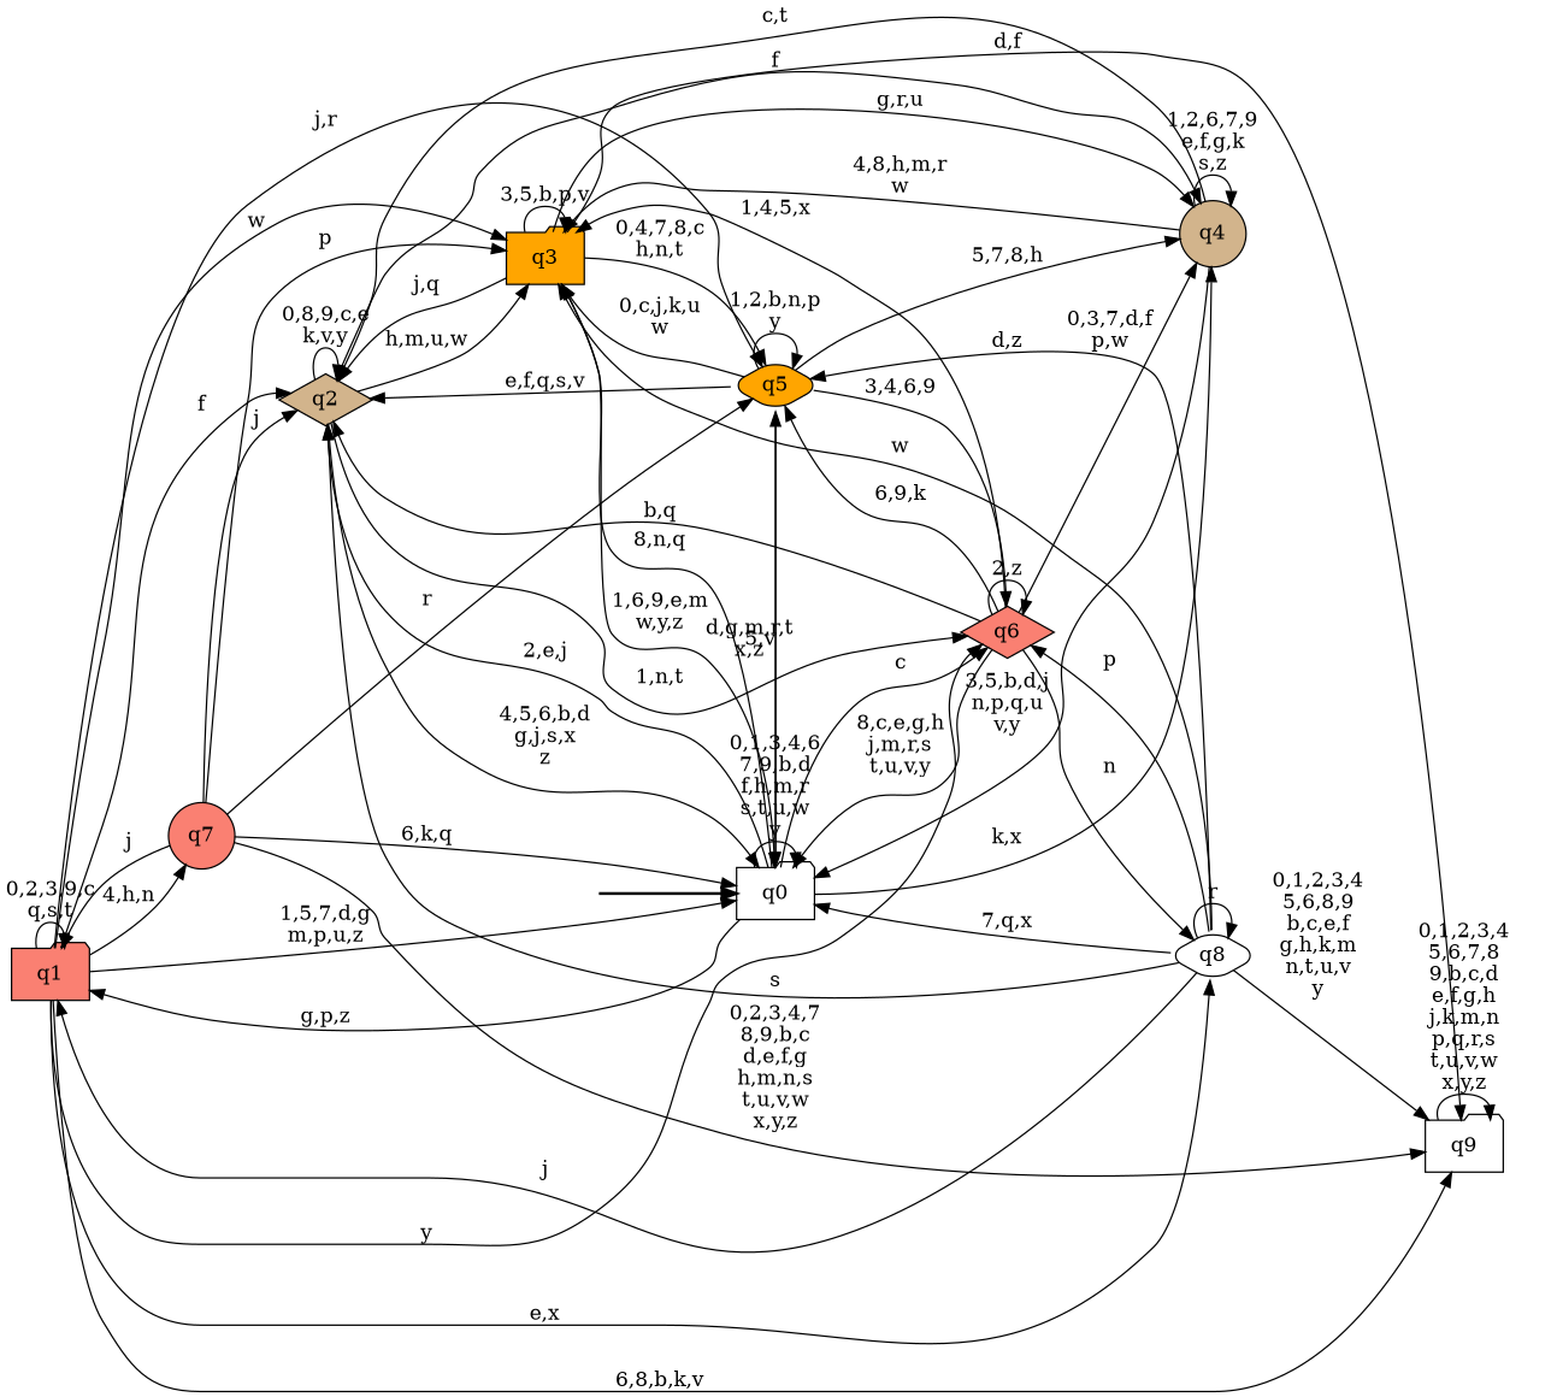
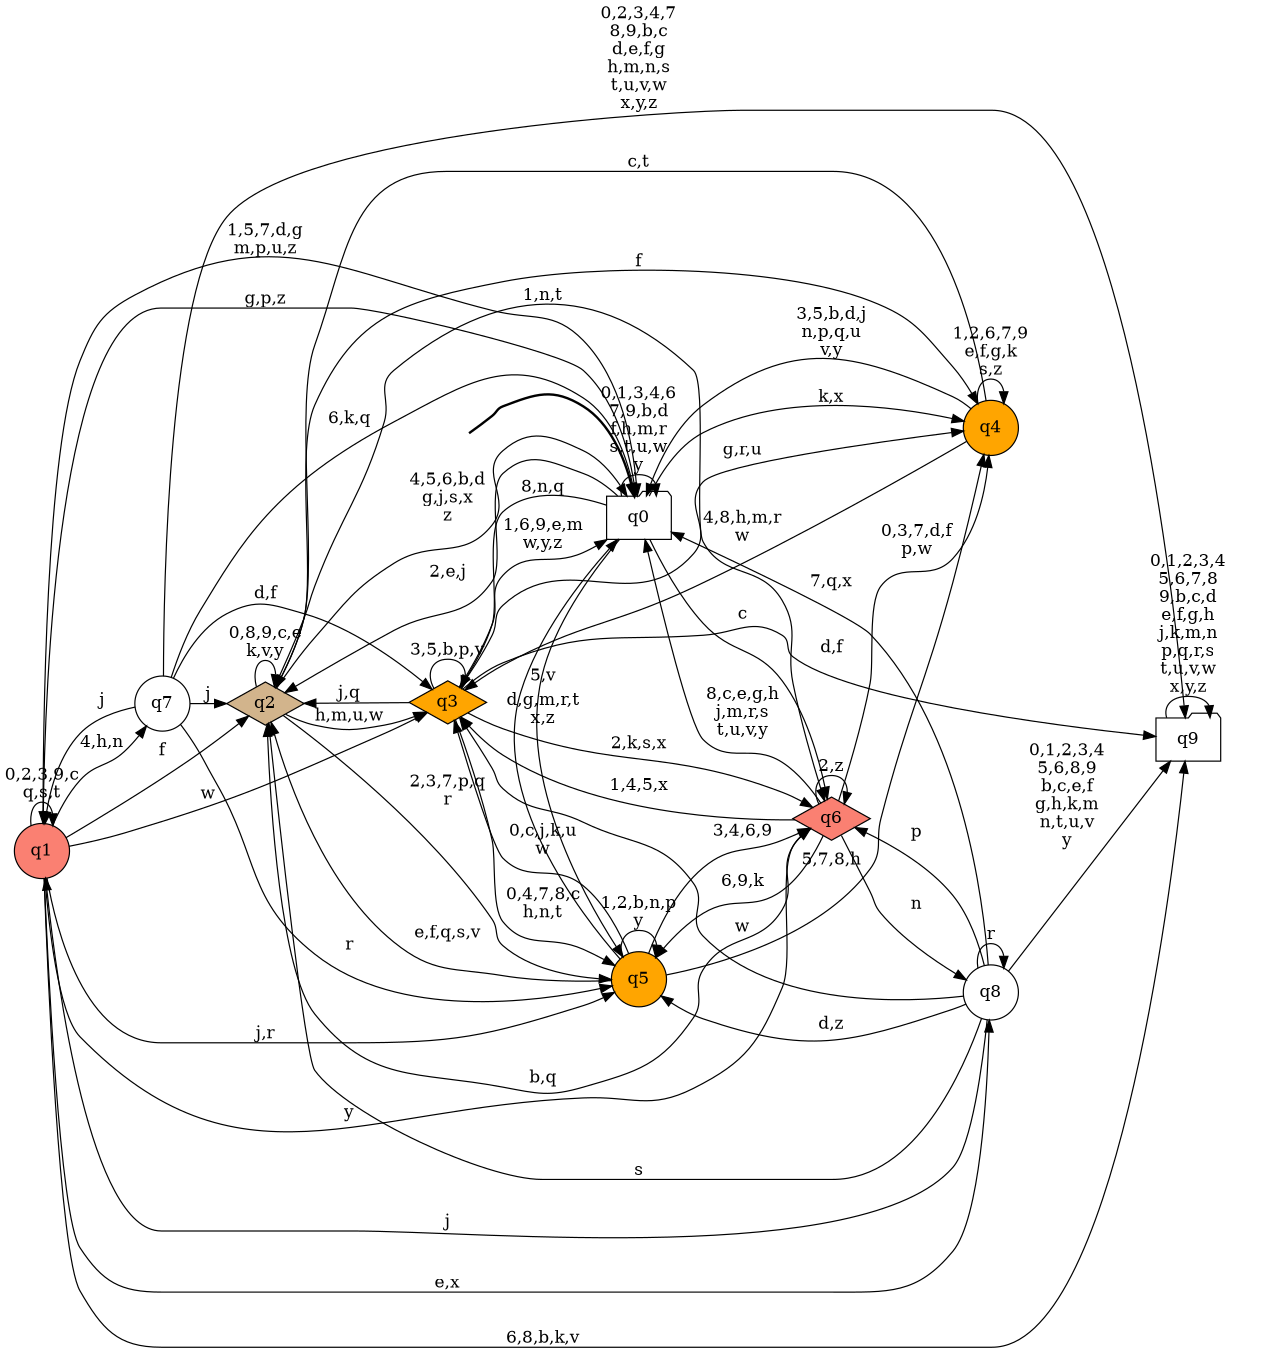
  digraph {
    rankdir=LR
    node [shape=diamond style=filled color=black fillcolor=white]
    __start0 [height=0 shape=none style=invis width=0 color="" fillcolor=""]
    n2 [label=q0 shape=folder style="rounded,filled"]
-   n3 [fillcolor=salmon label=q1 shape=folder style="rounded,filled"]
+   n3 [fillcolor=salmon label=q1 shape=circle style="rounded,filled"]
    n4 [fillcolor=tan label=q2]
-   n5 [fillcolor=orange label=q3 shape=folder]
-   n6 [fillcolor=tan label=q4 shape=circle]
-   n7 [fillcolor=orange label=q5 style="rounded,filled"]
+   n5 [fillcolor=orange label=q3]
+   n6 [fillcolor=orange label=q4 shape=circle]
+   n7 [fillcolor=orange label=q5 shape=circle style="rounded,filled"]
    n8 [fillcolor=salmon label=q6]
-   n9 [fillcolor=salmon label=q7 shape=circle]
-   n10 [label=q8 style="rounded,filled"]
+   n9 [label=q7 shape=circle]
+   n10 [label=q8 shape=circle style="rounded,filled"]
    n11 [label=q9 shape=folder]
    subgraph cluster_1 {
      nodesep=0.15
      ranksep=0.15
      style=invis
      __start0
      n2
    }
    __start0 -> n2 [penwidth=2]
    n2 -> n2 [label="0,1,3,4,6\n7,9,b,d\nf,h,m,r\ns,t,u,w\ny"]
    n2 -> n3 [label="g,p,z"]
    n2 -> n4 [label="2,e,j"]
    n2 -> n5 [label="8,n,q"]
    n2 -> n6 [label="k,x"]
    n2 -> n7 [label="5,v"]
    n2 -> n8 [label=c]
    n3 -> n2 [label="1,5,7,d,g\nm,p,u,z"]
    n3 -> n3 [label="0,2,3,9,c\nq,s,t"]
    n3 -> n4 [label=f]
    n3 -> n5 [label=w]
    n3 -> n7 [label="j,r"]
    n3 -> n8 [label=y]
    n3 -> n9 [label="4,h,n"]
    n3 -> n10 [label="e,x"]
    n3 -> n11 [label="6,8,b,k,v"]
    n4 -> n2 [label="4,5,6,b,d\ng,j,s,x\nz"]
    n4 -> n4 [label="0,8,9,c,e\nk,v,y"]
    n4 -> n5 [label="h,m,u,w"]
    n4 -> n6 [label=f]
+   n4 -> n7 [label="2,3,7,p,q\nr"]
    n4 -> n8 [label="1,n,t"]
    n5 -> n2 [label="1,6,9,e,m\nw,y,z"]
    n5 -> n4 [label="j,q"]
    n5 -> n5 [label="3,5,b,p,v"]
    n5 -> n6 [label="g,r,u"]
    n5 -> n7 [label="0,4,7,8,c\nh,n,t"]
+   n5 -> n8 [label="2,k,s,x"]
    n5 -> n11 [label="d,f"]
    n6 -> n2 [label="3,5,b,d,j\nn,p,q,u\nv,y"]
    n6 -> n4 [label="c,t"]
    n6 -> n5 [label="4,8,h,m,r\nw"]
    n6 -> n6 [label="1,2,6,7,9\ne,f,g,k\ns,z"]
    n7 -> n2 [label="d,g,m,r,t\nx,z"]
    n7 -> n4 [label="e,f,q,s,v"]
    n7 -> n5 [label="0,c,j,k,u\nw"]
    n7 -> n6 [label="5,7,8,h"]
    n7 -> n7 [label="1,2,b,n,p\ny"]
    n7 -> n8 [label="3,4,6,9"]
    n8 -> n2 [label="8,c,e,g,h\nj,m,r,s\nt,u,v,y"]
    n8 -> n4 [label="b,q"]
    n8 -> n5 [label="1,4,5,x"]
    n8 -> n6 [label="0,3,7,d,f\np,w"]
    n8 -> n7 [label="6,9,k"]
    n8 -> n8 [label="2,z"]
    n8 -> n10 [label=n]
    n9 -> n2 [label="6,k,q"]
    n9 -> n3 [label=j]
    n9 -> n4 [label=j]
-   n9 -> n5 [label=p]
+   n9 -> n5 [label="d,f"]
    n9 -> n7 [label=r]
    n9 -> n11 [label="0,2,3,4,7\n8,9,b,c\nd,e,f,g\nh,m,n,s\nt,u,v,w\nx,y,z"]
    n10 -> n2 [label="7,q,x"]
    n10 -> n3 [label=j]
    n10 -> n4 [label=s]
    n10 -> n5 [label=w]
    n10 -> n7 [label="d,z"]
    n10 -> n8 [label=p]
    n10 -> n10 [label=r]
    n10 -> n11 [label="0,1,2,3,4\n5,6,8,9\nb,c,e,f\ng,h,k,m\nn,t,u,v\ny"]
    n11 -> n11 [label="0,1,2,3,4\n5,6,7,8\n9,b,c,d\ne,f,g,h\nj,k,m,n\np,q,r,s\nt,u,v,w\nx,y,z"]
  }
